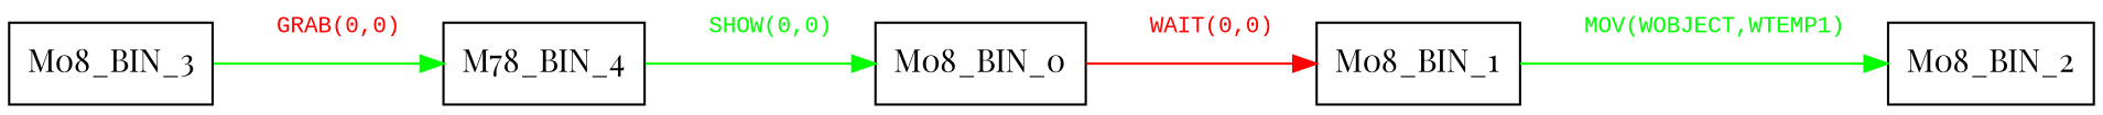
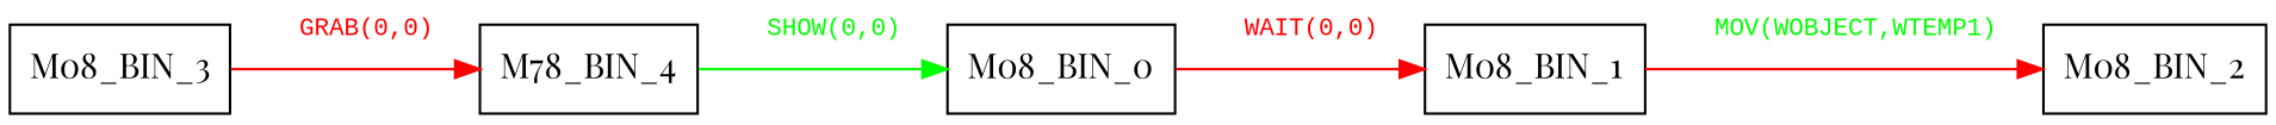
  digraph {
    fontname="Playfair Display"
    rankdir=LR
    node [fontname="Playfair Display" shape=record]
    edge [color=red fontcolor=red fontname="Playfair Display"]
    M08_BIN_0
    M08_BIN_1
    M08_BIN_2
    n4 [label=M78_BIN_4]
    M08_BIN_3
    M08_BIN_0 -> M08_BIN_1 [label=< <font face="Courier New" point-size="10"> WAIT(0,0)<br/> </font>>]
-   M08_BIN_1 -> M08_BIN_2 [color=green fontcolor=green label=< <font face="Courier New" point-size="10"> MOV(WOBJECT,WTEMP1)<br/> </font>>]
+   M08_BIN_1 -> M08_BIN_2 [fontcolor=green label=< <font face="Courier New" point-size="10"> MOV(WOBJECT,WTEMP1)<br/> </font>>]
    n4 -> M08_BIN_0 [color=green fontcolor=green label=< <font face="Courier New" point-size="10"> SHOW(0,0)<br/> </font>>]
-   M08_BIN_3 -> n4 [color=green label=< <font face="Courier New" point-size="10"> GRAB(0,0)<br/> </font>>]
+   M08_BIN_3 -> n4 [label=< <font face="Courier New" point-size="10"> GRAB(0,0)<br/> </font>>]
  }
